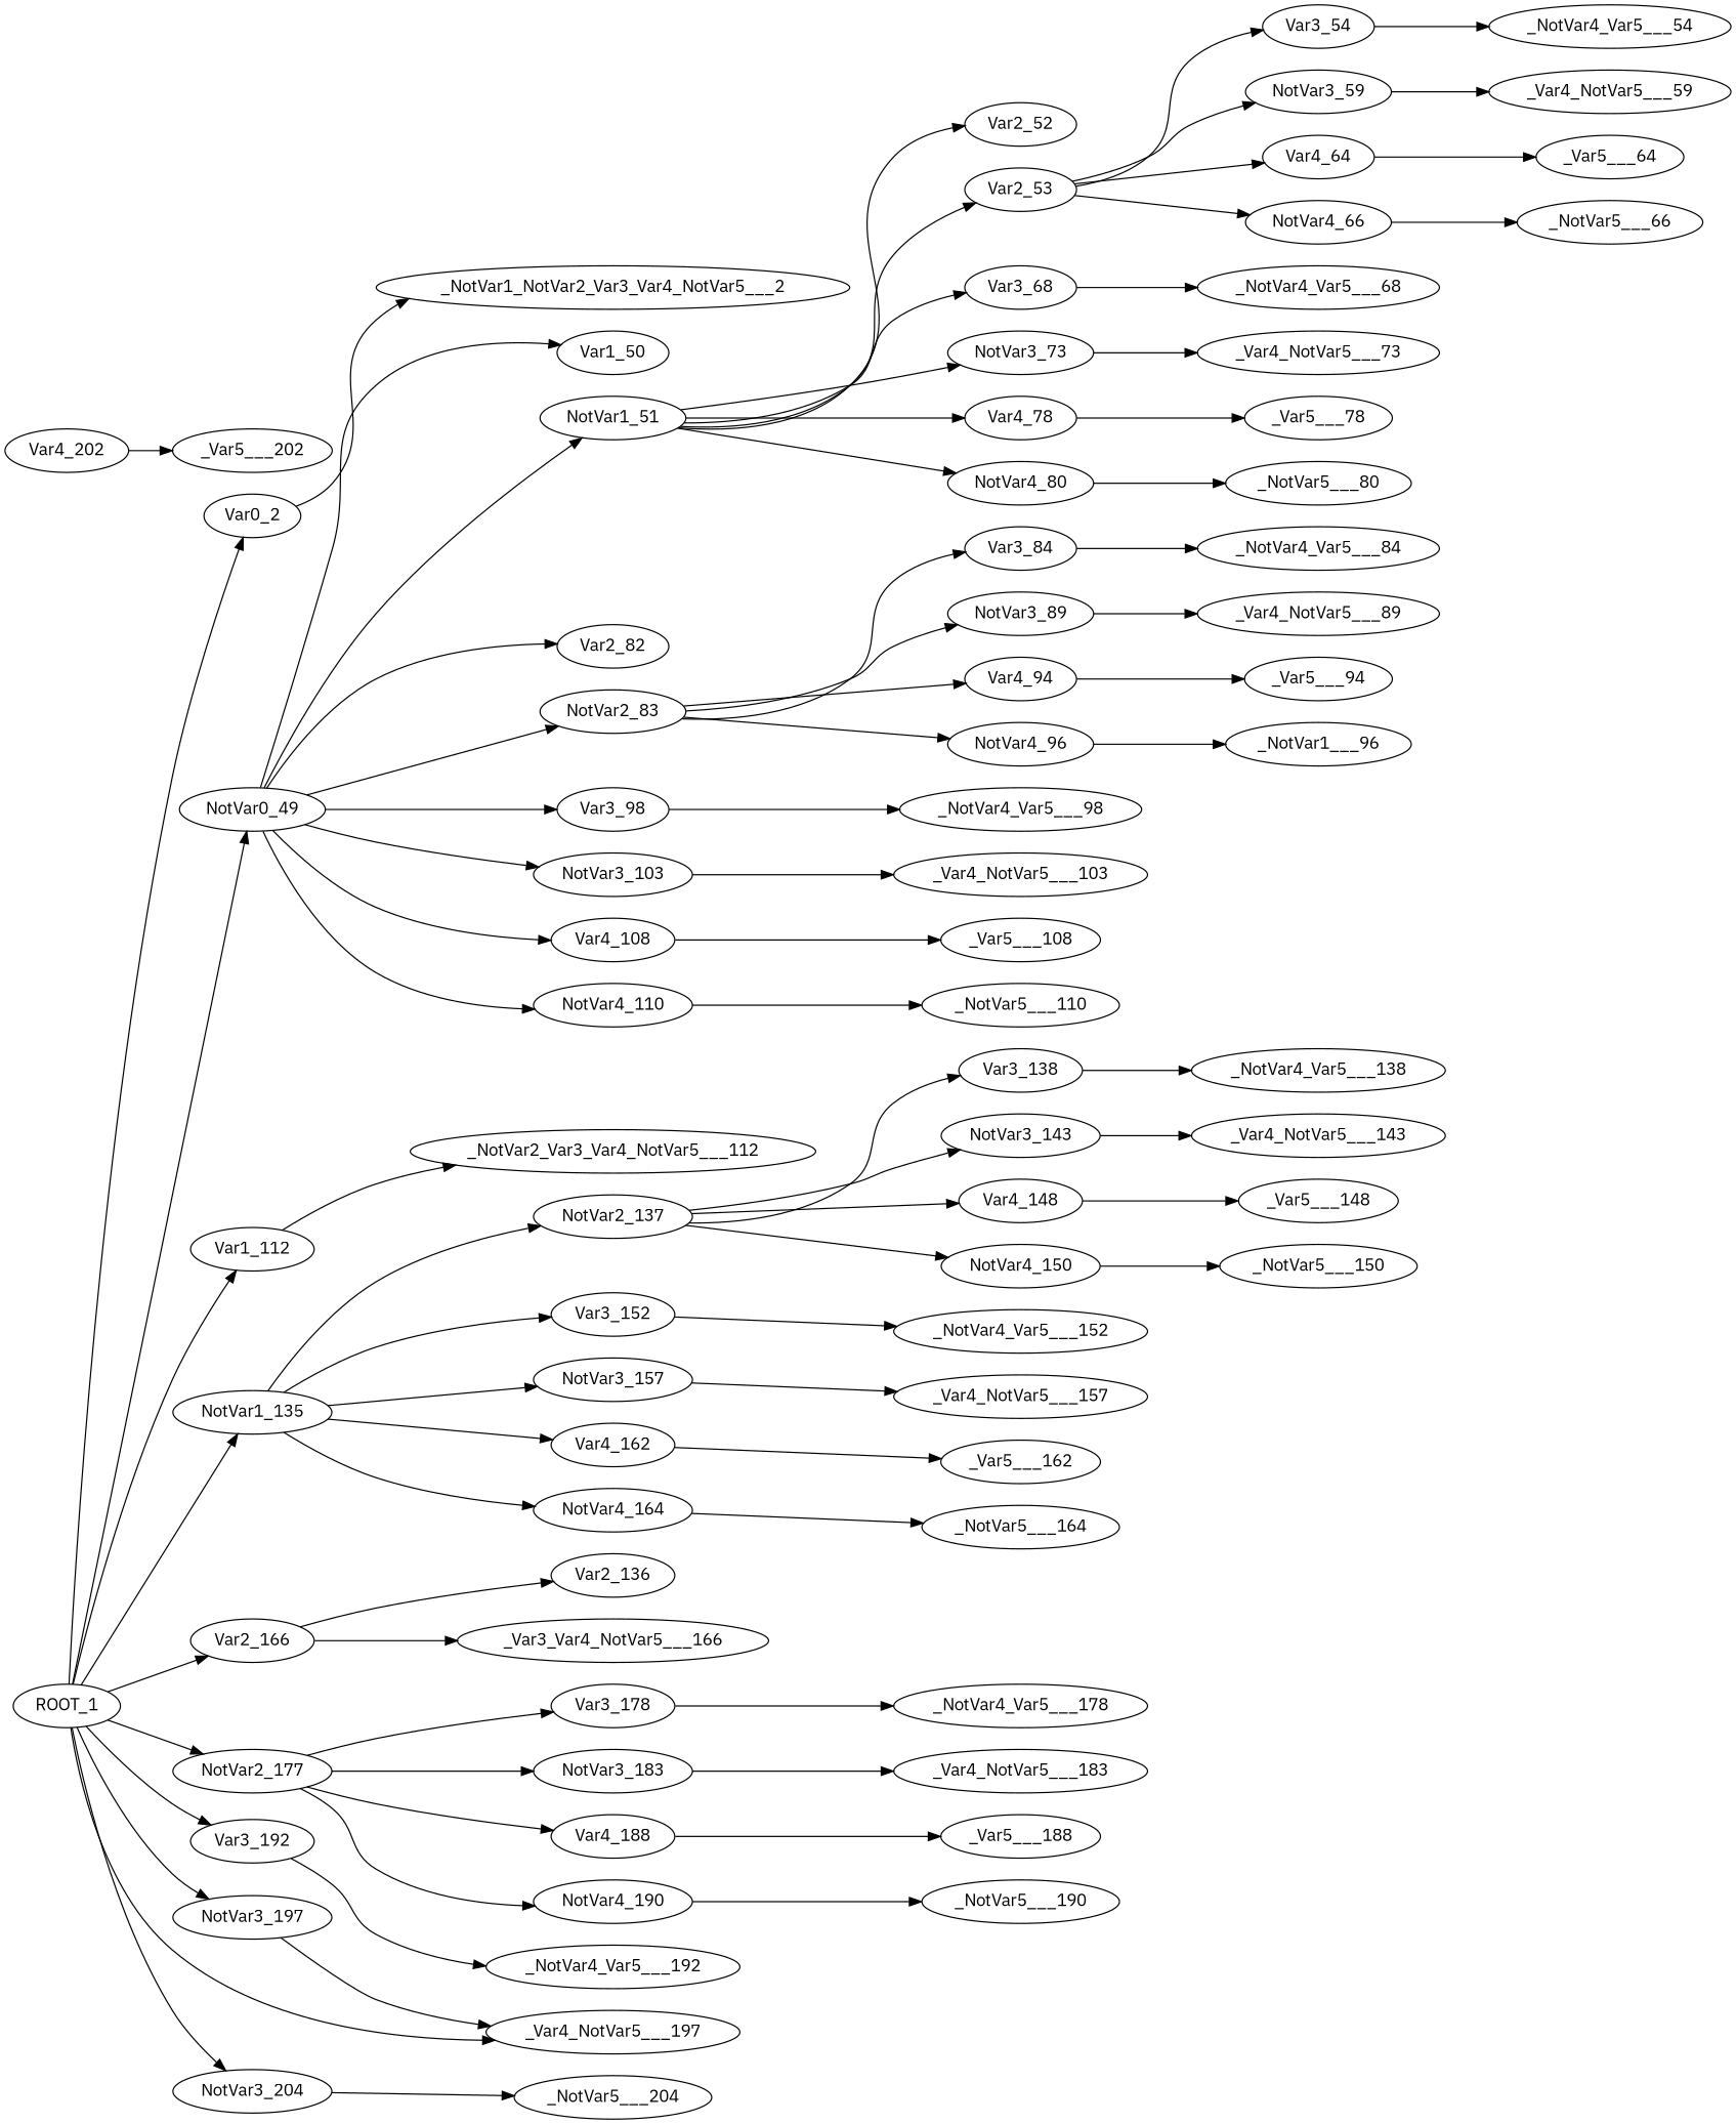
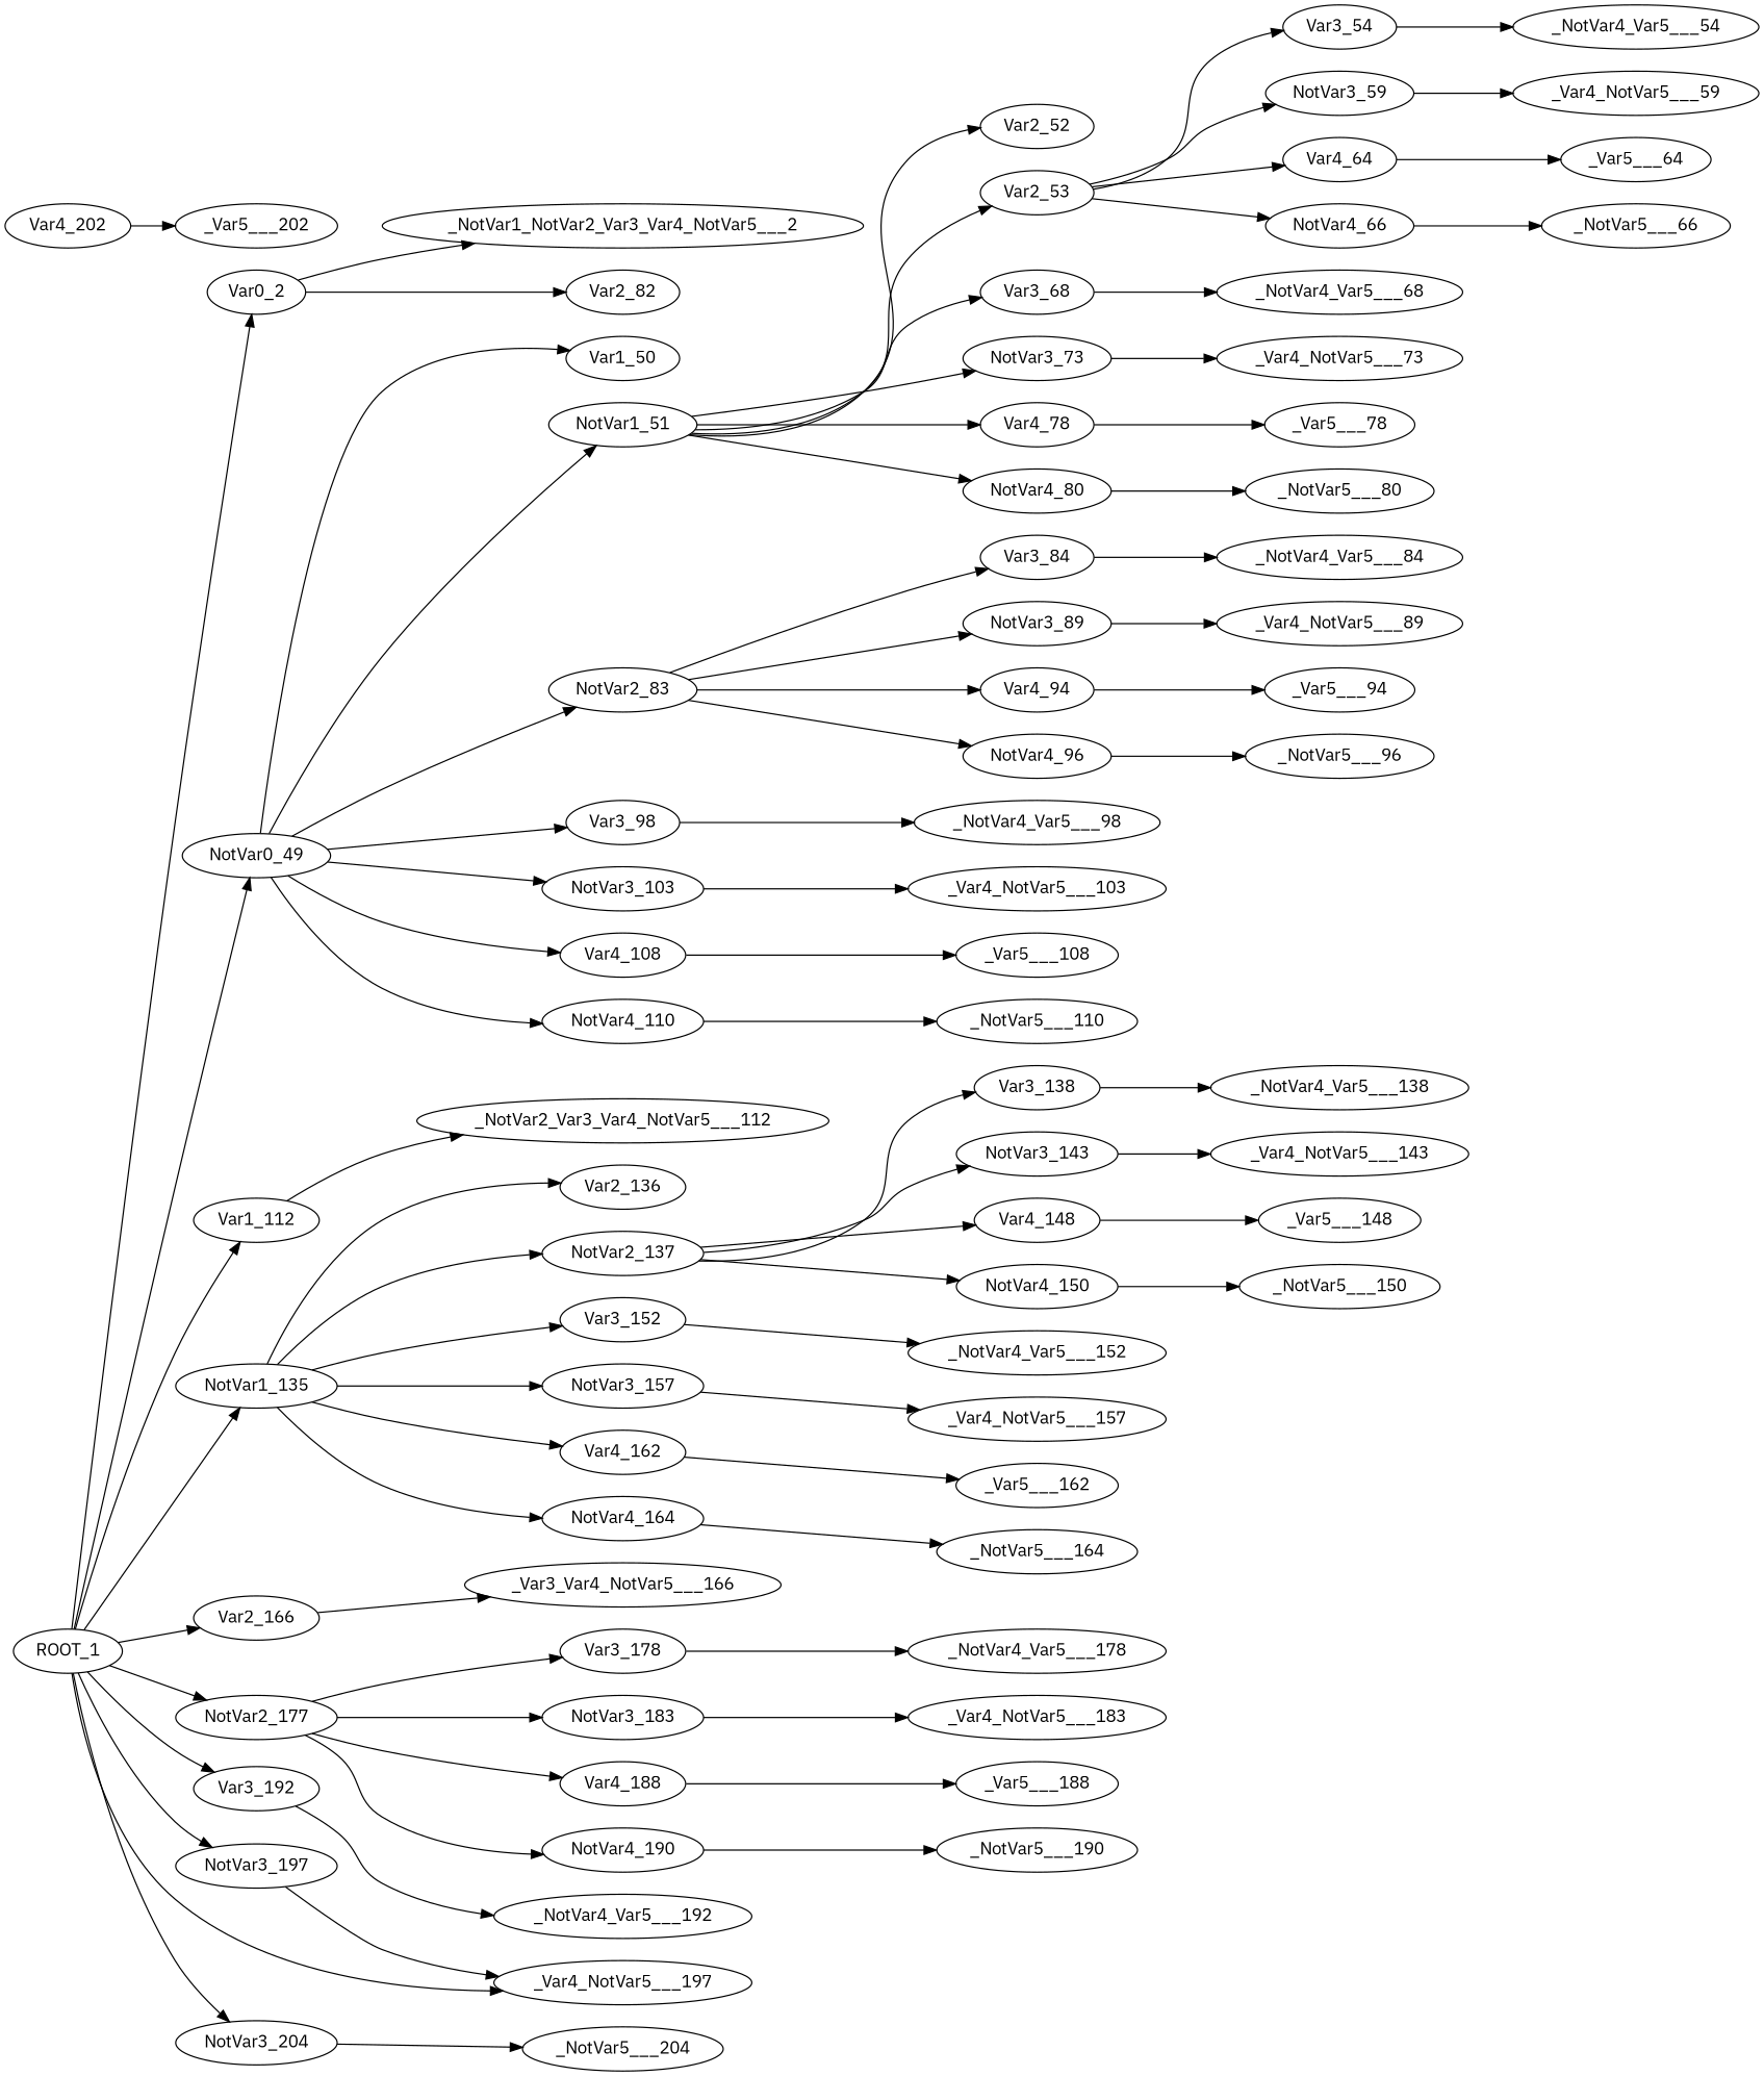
  digraph {
    fontname="IBM Plex Sans"
    rankdir=LR
    node [fontname="IBM Plex Sans"]
    edge [fontname="IBM Plex Sans"]
    ROOT_1
    Var0_2
    NotVar0_49
    Var1_112
    NotVar1_135
    Var2_166
    NotVar2_177
    Var3_192
    NotVar3_197
    n10 [label=NotVar3_204]
    _Var4_NotVar5___197
    _NotVar1_NotVar2_Var3_Var4_NotVar5___2
    Var1_50
    NotVar1_51
    Var2_82
    NotVar2_83
    Var3_98
    NotVar3_103
    Var4_108
    NotVar4_110
    _NotVar2_Var3_Var4_NotVar5___112
    Var2_136
    NotVar2_137
    Var3_152
    NotVar3_157
    Var4_162
    NotVar4_164
    _Var3_Var4_NotVar5___166
    Var3_178
    NotVar3_183
    Var4_188
    NotVar4_190
    _NotVar4_Var5___192
    Var4_202
    _Var5___202
    _NotVar5___204
    Var2_52
    n38 [label=Var2_53]
    Var3_68
    NotVar3_73
    Var4_78
    NotVar4_80
    Var3_84
    NotVar3_89
    Var4_94
    NotVar4_96
    _NotVar4_Var5___98
    _Var4_NotVar5___103
    _Var5___108
    _NotVar5___110
    Var3_138
    NotVar3_143
    Var4_148
    NotVar4_150
    _NotVar4_Var5___152
    _Var4_NotVar5___157
    _Var5___162
    _NotVar5___164
    _NotVar4_Var5___178
    _Var4_NotVar5___183
    _Var5___188
    _NotVar5___190
    Var3_54
    NotVar3_59
    Var4_64
    NotVar4_66
    _NotVar4_Var5___68
    _Var4_NotVar5___73
    _Var5___78
    _NotVar5___80
    _NotVar4_Var5___84
    _Var4_NotVar5___89
    _Var5___94
-   _NotVar5___96 [label=_NotVar1___96]
+   _NotVar5___96
    _NotVar4_Var5___54
    _Var4_NotVar5___59
    _Var5___64
    _NotVar5___66
    _NotVar4_Var5___138
    _Var4_NotVar5___143
    _Var5___148
    _NotVar5___150
    ROOT_1 -> Var0_2
    ROOT_1 -> NotVar0_49
    ROOT_1 -> Var1_112
    ROOT_1 -> NotVar1_135
    ROOT_1 -> Var2_166
    ROOT_1 -> NotVar2_177
    ROOT_1 -> Var3_192
    ROOT_1 -> NotVar3_197
    ROOT_1 -> n10
    ROOT_1 -> _Var4_NotVar5___197
    Var0_2 -> _NotVar1_NotVar2_Var3_Var4_NotVar5___2
    NotVar0_49 -> Var1_50
    NotVar0_49 -> NotVar1_51
-   NotVar0_49 -> Var2_82
+   Var0_2 -> Var2_82
    NotVar0_49 -> NotVar2_83
    NotVar0_49 -> Var3_98
    NotVar0_49 -> NotVar3_103
    NotVar0_49 -> Var4_108
    NotVar0_49 -> NotVar4_110
    Var1_112 -> _NotVar2_Var3_Var4_NotVar5___112
-   Var2_166 -> Var2_136
+   NotVar1_135 -> Var2_136
    NotVar1_135 -> NotVar2_137
    NotVar1_135 -> Var3_152
    NotVar1_135 -> NotVar3_157
    NotVar1_135 -> Var4_162
    NotVar1_135 -> NotVar4_164
    Var2_166 -> _Var3_Var4_NotVar5___166
    NotVar2_177 -> Var3_178
    NotVar2_177 -> NotVar3_183
    NotVar2_177 -> Var4_188
    NotVar2_177 -> NotVar4_190
    Var3_192 -> _NotVar4_Var5___192
    NotVar3_197 -> _Var4_NotVar5___197
    n10 -> _NotVar5___204
    NotVar1_51 -> Var2_52
    NotVar1_51 -> n38
    NotVar1_51 -> Var3_68
    NotVar1_51 -> NotVar3_73
    NotVar1_51 -> Var4_78
    NotVar1_51 -> NotVar4_80
    NotVar2_83 -> Var3_84
    NotVar2_83 -> NotVar3_89
    NotVar2_83 -> Var4_94
    NotVar2_83 -> NotVar4_96
    Var3_98 -> _NotVar4_Var5___98
    NotVar3_103 -> _Var4_NotVar5___103
    Var4_108 -> _Var5___108
    NotVar4_110 -> _NotVar5___110
    NotVar2_137 -> Var3_138
    NotVar2_137 -> NotVar3_143
    NotVar2_137 -> Var4_148
    NotVar2_137 -> NotVar4_150
    Var3_152 -> _NotVar4_Var5___152
    NotVar3_157 -> _Var4_NotVar5___157
    Var4_162 -> _Var5___162
    NotVar4_164 -> _NotVar5___164
    Var3_178 -> _NotVar4_Var5___178
    NotVar3_183 -> _Var4_NotVar5___183
    Var4_188 -> _Var5___188
    NotVar4_190 -> _NotVar5___190
    Var4_202 -> _Var5___202
    n38 -> Var3_54
    n38 -> NotVar3_59
    n38 -> Var4_64
    n38 -> NotVar4_66
    Var3_68 -> _NotVar4_Var5___68
    NotVar3_73 -> _Var4_NotVar5___73
    Var4_78 -> _Var5___78
    NotVar4_80 -> _NotVar5___80
    Var3_84 -> _NotVar4_Var5___84
    NotVar3_89 -> _Var4_NotVar5___89
    Var4_94 -> _Var5___94
    NotVar4_96 -> _NotVar5___96
    Var3_138 -> _NotVar4_Var5___138
    NotVar3_143 -> _Var4_NotVar5___143
    Var4_148 -> _Var5___148
    NotVar4_150 -> _NotVar5___150
    Var3_54 -> _NotVar4_Var5___54
    NotVar3_59 -> _Var4_NotVar5___59
    Var4_64 -> _Var5___64
    NotVar4_66 -> _NotVar5___66
  }
